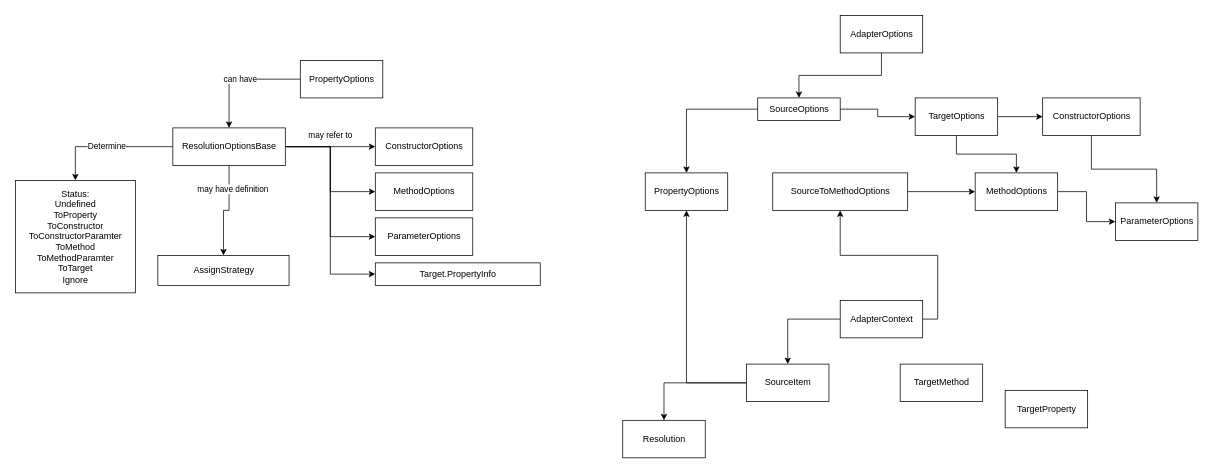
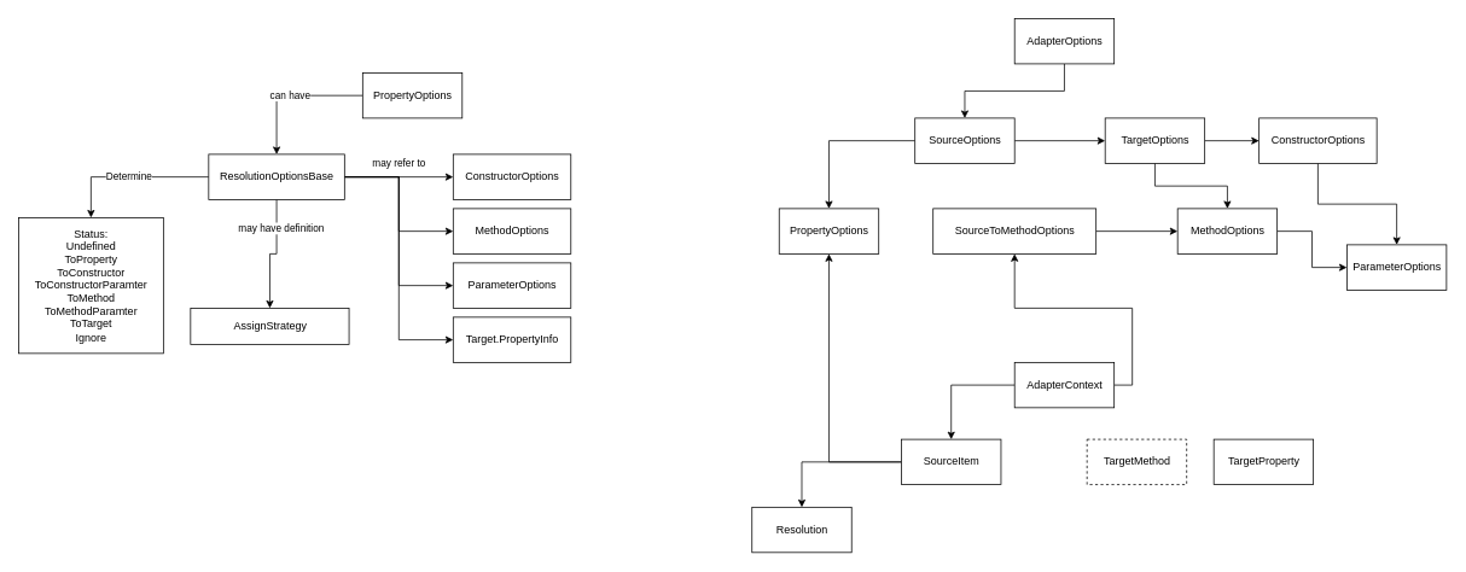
  <mxCell id="0" />
  <mxCell id="1" parent="0" />
  <mxCell id="2" style="edgeStyle=orthogonalEdgeStyle;rounded=0;orthogonalLoop=1;jettySize=auto;html=1;entryX=0.5;entryY=0;entryDx=0;entryDy=0;" parent="1" source="3" target="10" edge="1"><mxGeometry relative="1" as="geometry" /></mxCell>
  <mxCell id="3" value="AdapterOptions" style="html=1;" parent="1" vertex="1"><mxGeometry x="1120" y="20" width="110" height="50" as="geometry" /></mxCell>
  <mxCell id="4" style="edgeStyle=orthogonalEdgeStyle;rounded=0;orthogonalLoop=1;jettySize=auto;html=1;entryX=0.5;entryY=0;entryDx=0;entryDy=0;" parent="1" source="5" target="16" edge="1"><mxGeometry relative="1" as="geometry" /></mxCell>
  <mxCell id="5" value="ConstructorOptions" style="html=1;" parent="1" vertex="1"><mxGeometry x="1390" y="130" width="130" height="50" as="geometry" /></mxCell>
  <mxCell id="6" style="edgeStyle=orthogonalEdgeStyle;rounded=0;orthogonalLoop=1;jettySize=auto;html=1;entryX=0;entryY=0.5;entryDx=0;entryDy=0;" parent="1" source="7" target="15" edge="1"><mxGeometry relative="1" as="geometry" /></mxCell>
  <mxCell id="7" value="SourceToMethodOptions" style="html=1;" parent="1" vertex="1"><mxGeometry x="1030" y="230" width="180" height="50" as="geometry" /></mxCell>
  <mxCell id="8" style="edgeStyle=orthogonalEdgeStyle;rounded=0;orthogonalLoop=1;jettySize=auto;html=1;" parent="1" source="10" target="13" edge="1"><mxGeometry relative="1" as="geometry" /></mxCell>
  <mxCell id="9" style="edgeStyle=orthogonalEdgeStyle;rounded=0;orthogonalLoop=1;jettySize=auto;html=1;entryX=0.5;entryY=0;entryDx=0;entryDy=0;" parent="1" source="10" target="17" edge="1"><mxGeometry relative="1" as="geometry" /></mxCell>
- <mxCell id="10" value="SourceOptions" style="html=1;" parent="1" vertex="1"><mxGeometry x="1010" y="130" width="110" height="30" as="geometry" /></mxCell>
+ <mxCell id="10" value="SourceOptions" style="html=1;" parent="1" vertex="1"><mxGeometry x="1010" y="130" width="110" height="50" as="geometry" /></mxCell>
  <mxCell id="11" style="edgeStyle=orthogonalEdgeStyle;rounded=0;orthogonalLoop=1;jettySize=auto;html=1;entryX=0;entryY=0.5;entryDx=0;entryDy=0;" parent="1" source="13" target="5" edge="1"><mxGeometry relative="1" as="geometry" /></mxCell>
  <mxCell id="12" style="edgeStyle=orthogonalEdgeStyle;rounded=0;orthogonalLoop=1;jettySize=auto;html=1;entryX=0.5;entryY=0;entryDx=0;entryDy=0;" parent="1" source="13" target="15" edge="1"><mxGeometry relative="1" as="geometry" /></mxCell>
  <mxCell id="13" value="TargetOptions" style="html=1;" parent="1" vertex="1"><mxGeometry x="1220" y="130" width="110" height="50" as="geometry" /></mxCell>
  <mxCell id="14" style="edgeStyle=orthogonalEdgeStyle;rounded=0;orthogonalLoop=1;jettySize=auto;html=1;entryX=0;entryY=0.5;entryDx=0;entryDy=0;" parent="1" source="15" target="16" edge="1"><mxGeometry relative="1" as="geometry" /></mxCell>
  <mxCell id="15" value="MethodOptions" style="html=1;" parent="1" vertex="1"><mxGeometry x="1300" y="230" width="110" height="50" as="geometry" /></mxCell>
  <mxCell id="16" value="ParameterOptions" style="html=1;" parent="1" vertex="1"><mxGeometry x="1487" y="270" width="110" height="50" as="geometry" /></mxCell>
  <mxCell id="17" value="PropertyOptions" style="html=1;" parent="1" vertex="1"><mxGeometry x="860" y="230" width="110" height="50" as="geometry" /></mxCell>
  <mxCell id="18" style="edgeStyle=orthogonalEdgeStyle;rounded=0;orthogonalLoop=1;jettySize=auto;html=1;entryX=0.5;entryY=0;entryDx=0;entryDy=0;exitX=0;exitY=0.5;exitDx=0;exitDy=0;" parent="1" source="20" target="23" edge="1"><mxGeometry relative="1" as="geometry" /></mxCell>
  <mxCell id="19" style="edgeStyle=orthogonalEdgeStyle;rounded=0;orthogonalLoop=1;jettySize=auto;html=1;exitX=1;exitY=0.5;exitDx=0;exitDy=0;" parent="1" source="20" target="7" edge="1"><mxGeometry relative="1" as="geometry" /></mxCell>
  <mxCell id="20" value="AdapterContext" style="html=1;" parent="1" vertex="1"><mxGeometry x="1120" y="400" width="110" height="50" as="geometry" /></mxCell>
  <mxCell id="21" style="edgeStyle=orthogonalEdgeStyle;rounded=0;orthogonalLoop=1;jettySize=auto;html=1;entryX=0.5;entryY=1;entryDx=0;entryDy=0;" parent="1" source="23" target="17" edge="1"><mxGeometry relative="1" as="geometry" /></mxCell>
  <mxCell id="22" style="edgeStyle=orthogonalEdgeStyle;rounded=0;orthogonalLoop=1;jettySize=auto;html=1;entryX=0.5;entryY=0;entryDx=0;entryDy=0;" parent="1" source="23" target="25" edge="1"><mxGeometry relative="1" as="geometry" /></mxCell>
  <mxCell id="23" value="SourceItem" style="html=1;" parent="1" vertex="1"><mxGeometry x="995" y="485" width="110" height="50" as="geometry" /></mxCell>
- <mxCell id="24" value="TargetMethod" style="html=1;" parent="1" vertex="1"><mxGeometry x="1200" y="485" width="110" height="50" as="geometry" /></mxCell>
+ <mxCell id="24" value="TargetMethod" style="html=1;dashed=1;" parent="1" vertex="1"><mxGeometry x="1200" y="485" width="110" height="50" as="geometry" /></mxCell>
  <mxCell id="25" value="Resolution" style="html=1;" parent="1" vertex="1"><mxGeometry x="830" y="560" width="110" height="50" as="geometry" /></mxCell>
- <mxCell id="26" value="TargetProperty" style="html=1;" parent="1" vertex="1"><mxGeometry x="1340" y="520" width="110" height="50" as="geometry" /></mxCell>
+ <mxCell id="26" value="TargetProperty" style="html=1;" parent="1" vertex="1"><mxGeometry x="1340" y="485" width="110" height="50" as="geometry" /></mxCell>
  <mxCell id="27" value="can have" style="edgeStyle=orthogonalEdgeStyle;rounded=0;orthogonalLoop=1;jettySize=auto;html=1;entryX=0.5;entryY=0;entryDx=0;entryDy=0;" edge="1" parent="1" source="28" target="35"><mxGeometry relative="1" as="geometry" /></mxCell>
  <mxCell id="28" value="PropertyOptions" style="html=1;" vertex="1" parent="1"><mxGeometry x="400" y="80" width="110" height="50" as="geometry" /></mxCell>
  <mxCell id="29" value="Determine" style="edgeStyle=orthogonalEdgeStyle;rounded=0;orthogonalLoop=1;jettySize=auto;html=1;entryX=0.5;entryY=0;entryDx=0;entryDy=0;" edge="1" parent="1" source="35" target="36"><mxGeometry relative="1" as="geometry" /></mxCell>
  <mxCell id="30" value="may have definition" style="edgeStyle=orthogonalEdgeStyle;rounded=0;orthogonalLoop=1;jettySize=auto;html=1;entryX=0.5;entryY=0;entryDx=0;entryDy=0;" edge="1" parent="1" source="35" target="37"><mxGeometry x="-0.5" y="5" relative="1" as="geometry"><mxPoint as="offset" /></mxGeometry></mxCell>
  <mxCell id="31" value="may refer to" style="edgeStyle=orthogonalEdgeStyle;rounded=0;orthogonalLoop=1;jettySize=auto;html=1;entryX=0;entryY=0.5;entryDx=0;entryDy=0;" edge="1" parent="1" source="35" target="38"><mxGeometry y="15" relative="1" as="geometry"><mxPoint as="offset" /></mxGeometry></mxCell>
  <mxCell id="32" style="edgeStyle=orthogonalEdgeStyle;rounded=0;orthogonalLoop=1;jettySize=auto;html=1;entryX=0;entryY=0.5;entryDx=0;entryDy=0;" edge="1" parent="1" source="35" target="39"><mxGeometry relative="1" as="geometry" /></mxCell>
  <mxCell id="33" style="edgeStyle=orthogonalEdgeStyle;rounded=0;orthogonalLoop=1;jettySize=auto;html=1;entryX=0;entryY=0.5;entryDx=0;entryDy=0;" edge="1" parent="1" source="35" target="40"><mxGeometry relative="1" as="geometry" /></mxCell>
  <mxCell id="34" style="edgeStyle=orthogonalEdgeStyle;rounded=0;orthogonalLoop=1;jettySize=auto;html=1;entryX=0;entryY=0.5;entryDx=0;entryDy=0;" edge="1" parent="1" source="35" target="41"><mxGeometry relative="1" as="geometry" /></mxCell>
  <mxCell id="35" value="ResolutionOptionsBase" style="html=1;" vertex="1" parent="1"><mxGeometry x="230" y="170" width="150" height="50" as="geometry" /></mxCell>
  <mxCell id="36" value="Status:&lt;br&gt;Undefined&lt;br&gt;ToProperty&lt;br&gt;ToConstructor&lt;br&gt;ToConstructorParamter&lt;br&gt;ToMethod&lt;br&gt;ToMethodParamter&lt;br&gt;ToTarget&lt;br&gt;Ignore" style="html=1;" vertex="1" parent="1"><mxGeometry x="20" y="240" width="160" height="150" as="geometry" /></mxCell>
  <mxCell id="37" value="AssignStrategy" style="html=1;" vertex="1" parent="1"><mxGeometry x="210" y="340" width="175" height="40" as="geometry" /></mxCell>
  <mxCell id="38" value="ConstructorOptions" style="html=1;" vertex="1" parent="1"><mxGeometry x="500" y="170" width="130" height="50" as="geometry" /></mxCell>
  <mxCell id="39" value="MethodOptions" style="html=1;" vertex="1" parent="1"><mxGeometry x="500" y="230" width="130" height="50" as="geometry" /></mxCell>
  <mxCell id="40" value="ParameterOptions" style="html=1;" vertex="1" parent="1"><mxGeometry x="500" y="290" width="130" height="50" as="geometry" /></mxCell>
- <mxCell id="41" value="Target.PropertyInfo" style="html=1;" vertex="1" parent="1"><mxGeometry x="500" y="350" width="220" height="30" as="geometry" /></mxCell>
+ <mxCell id="41" value="Target.PropertyInfo" style="html=1;" vertex="1" parent="1"><mxGeometry x="500" y="350" width="130" height="50" as="geometry" /></mxCell>
